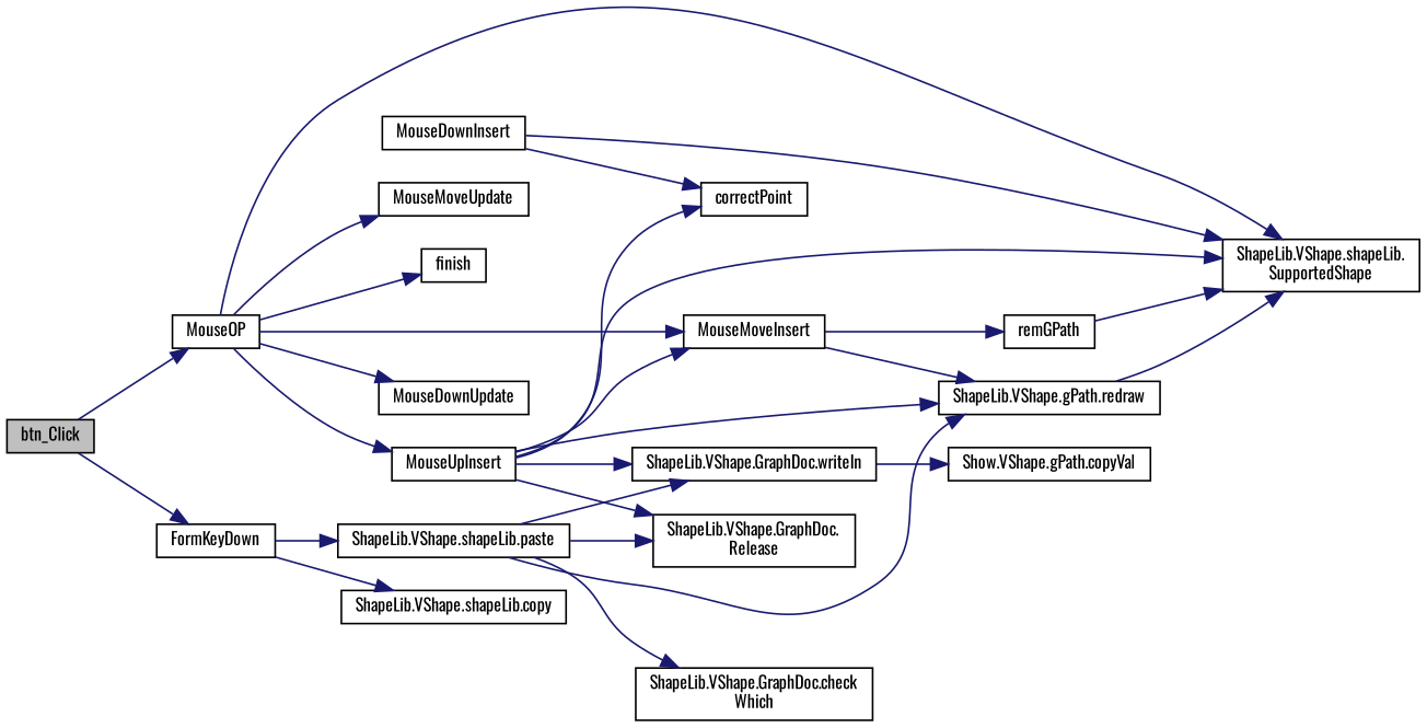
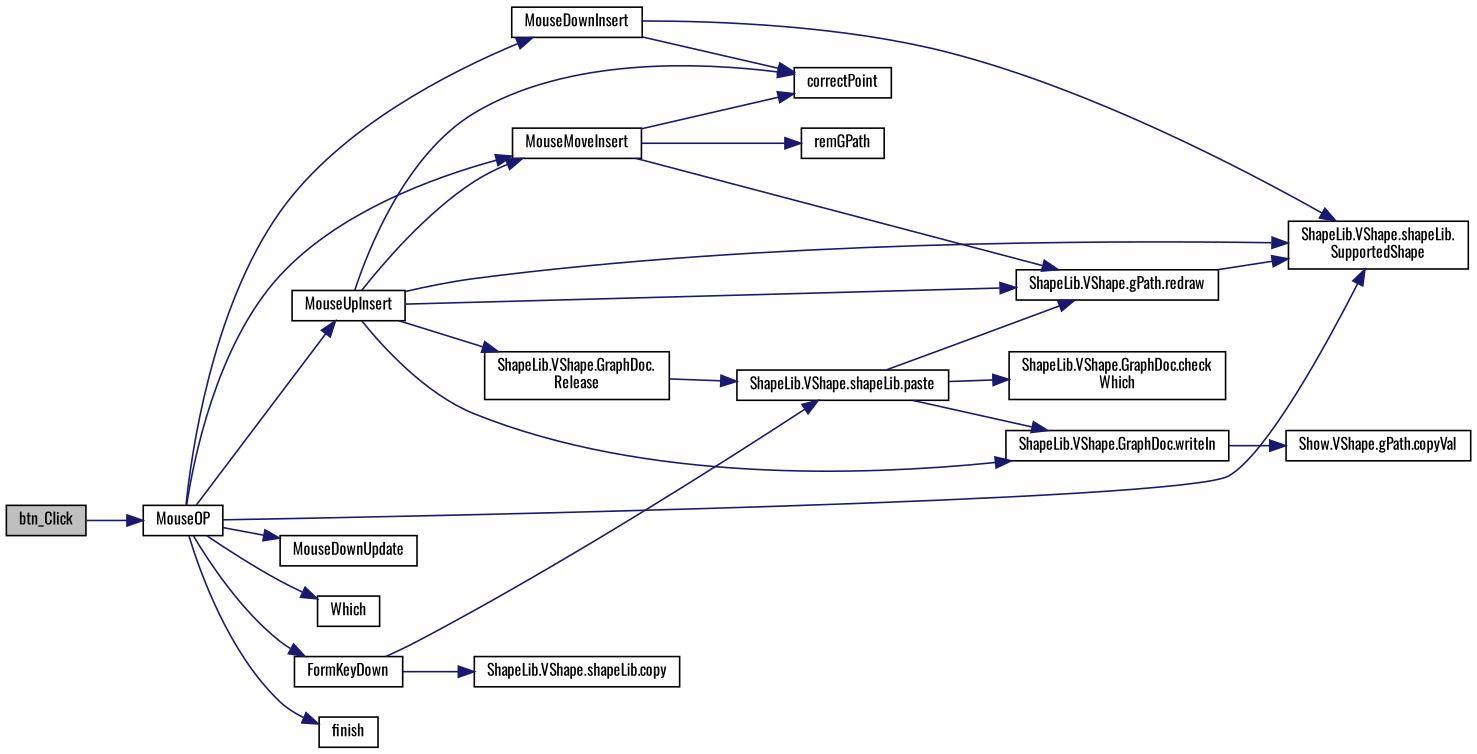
  digraph {
    fontname=Oswald
    rankdir=LR
    node [color=black fillcolor=white fontname=Oswald fontsize=10 shape=record style=filled]
    edge [color=midnightblue fontname=Oswald fontsize=10 labelfontname=Helvetica labelfontsize=10 style=solid]
    n1 [fillcolor=grey75 fontcolor=black height=0.2 label=btn_Click width=0.4]
    n2 [height=0.2 label=MouseOP width=0.4]
    n3 [height=0.2 label="ShapeLib.VShape.shapeLib.\lSupportedShape" width=0.4]
    n4 [height=0.2 label=MouseUpInsert width=0.4]
    n5 [height=0.2 label=MouseMoveInsert width=0.4]
    n6 [height=0.2 label=MouseDownInsert width=0.4]
    n7 [height=0.2 label=MouseDownUpdate width=0.4]
-   n8 [height=0.2 label=MouseMoveUpdate width=0.4]
+   n8 [height=0.2 label=Which width=0.4]
    n9 [height=0.2 label=FormKeyDown width=0.4]
    n10 [height=0.2 label=finish width=0.4]
    n11 [height=0.2 label=correctPoint width=0.4]
    n12 [height=0.2 label="ShapeLib.VShape.gPath.redraw" width=0.4]
    n13 [height=0.2 label="ShapeLib.VShape.GraphDoc.writeIn" width=0.4]
    n14 [height=0.2 label="ShapeLib.VShape.GraphDoc.\lRelease" width=0.4]
    n15 [height=0.2 label=remGPath width=0.4]
    n16 [height=0.2 label="ShapeLib.VShape.shapeLib.copy" width=0.4]
    n17 [height=0.2 label="ShapeLib.VShape.shapeLib.paste" width=0.4]
    n18 [height=0.2 label="Show.VShape.gPath.copyVal" width=0.4]
    n19 [height=0.2 label="ShapeLib.VShape.GraphDoc.check\lWhich" width=0.4]
    n1 -> n2
    n2 -> n3
    n2 -> n4
    n2 -> n5
+   n2 -> n6
    n2 -> n7
    n2 -> n8
-   n1 -> n9
+   n2 -> n9
    n2 -> n10
    n4 -> n3
    n4 -> n5
    n4 -> n11
    n4 -> n12
    n4 -> n13
    n4 -> n14
+   n5 -> n11
    n5 -> n12
    n5 -> n15
    n6 -> n3
    n6 -> n11
    n9 -> n16
    n9 -> n17
    n12 -> n3
    n13 -> n18
-   n15 -> n3
    n17 -> n12
    n17 -> n13
-   n17 -> n14
+   n14 -> n17
    n17 -> n19
  }
